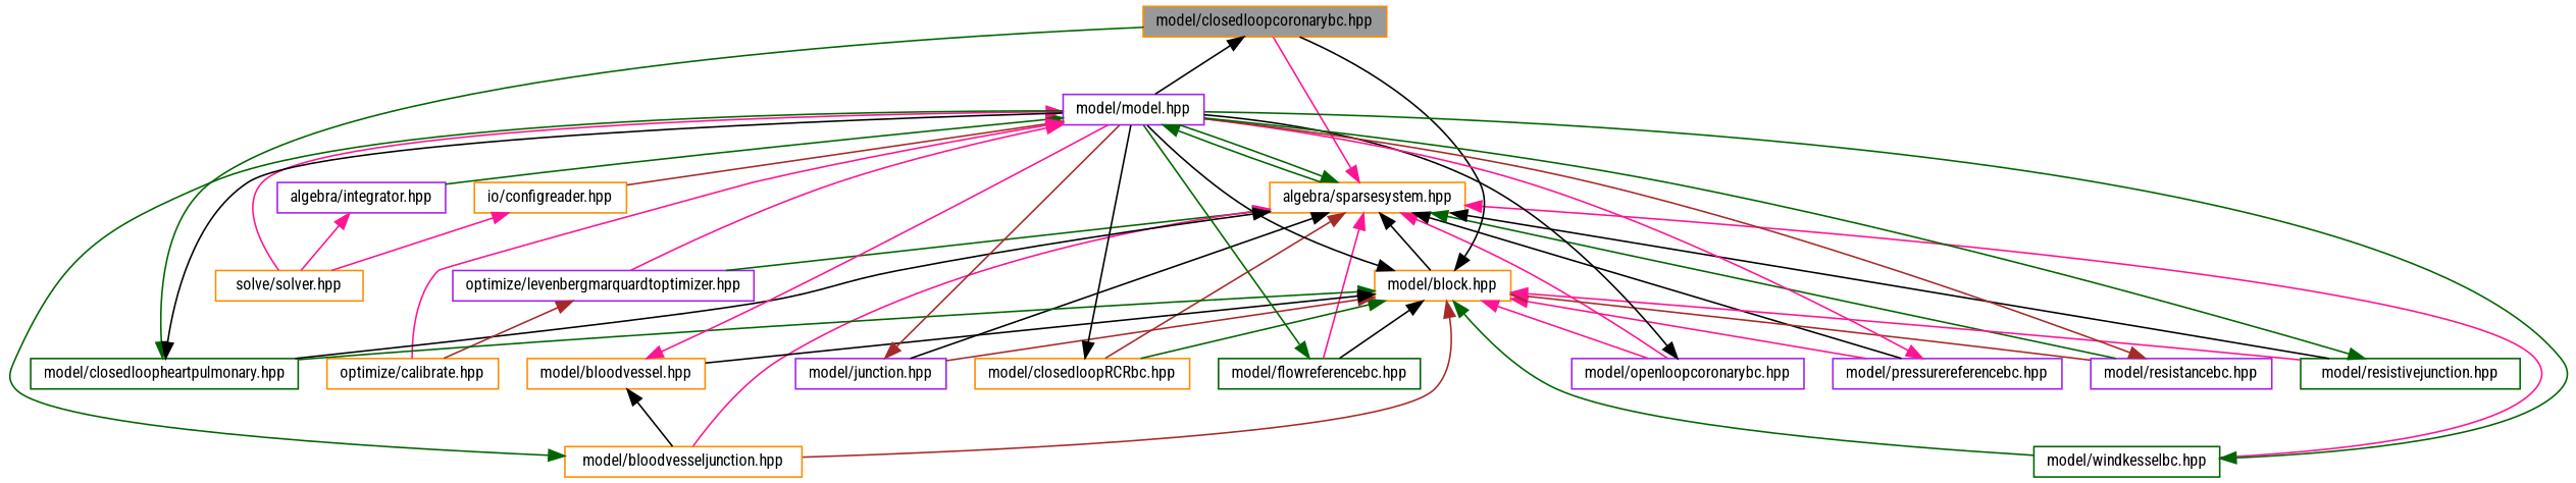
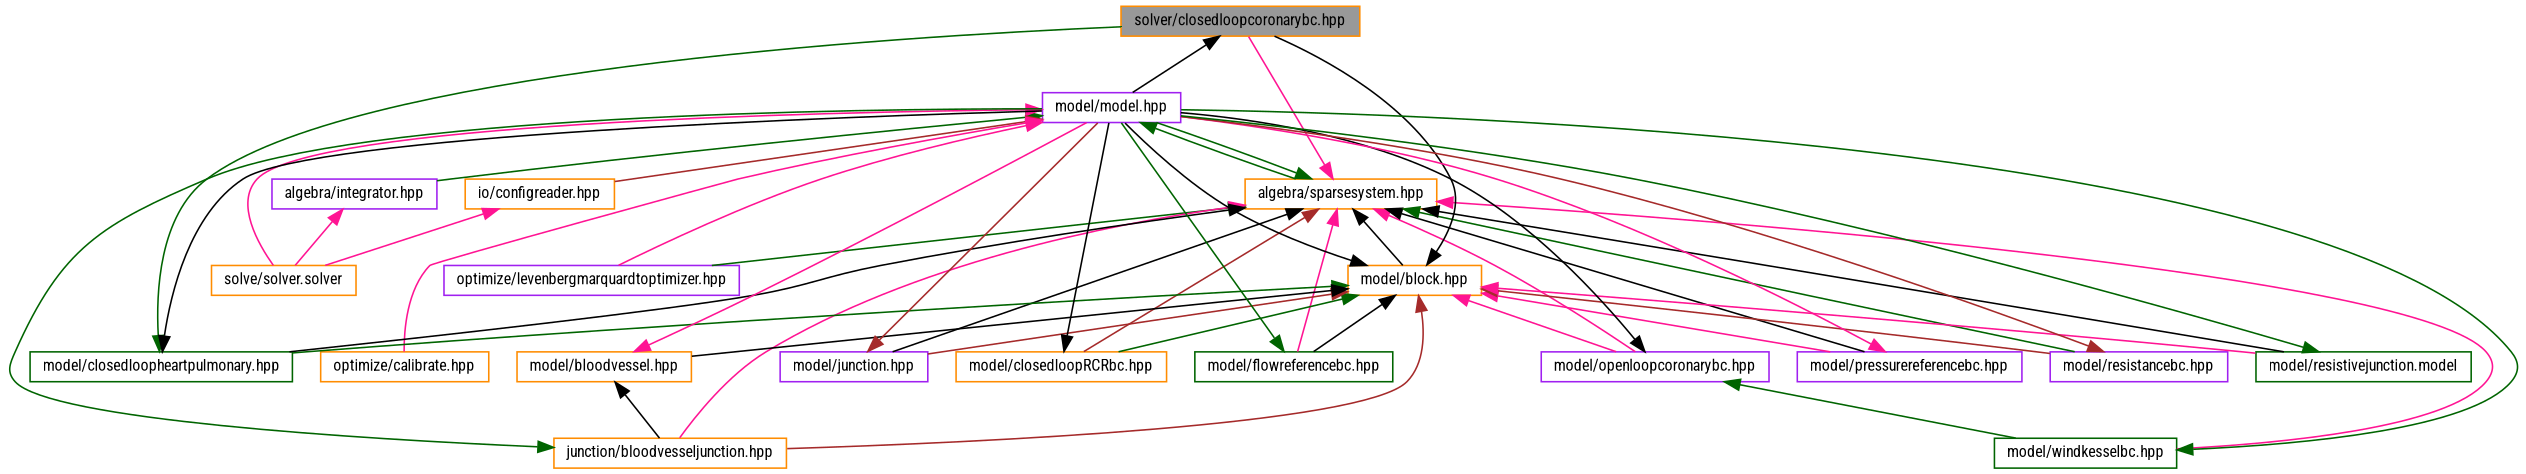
  digraph {
    fontname="Roboto Condensed"
    node [color=darkorange fillcolor=white fontname="Roboto Condensed" fontsize=10 shape=box style=filled]
    edge [color=deeppink dir=back fontname="Roboto Condensed" fontsize=10 labelfontname=Helvetica labelfontsize=10 style=solid]
-   n1 [fillcolor=grey60 fontcolor=black height=0.2 label="model/closedloopcoronarybc.hpp" width=0.4]
+   n1 [fillcolor=grey60 fontcolor=black height=0.2 label="solver/closedloopcoronarybc.hpp" width=0.4]
    n2 [color=purple height=0.2 label="model/model.hpp" width=0.4]
    n3 [color=purple height=0.2 label="algebra/integrator.hpp" width=0.4]
-   n4 [height=0.2 label="solve/solver.hpp" width=0.4]
+   n4 [height=0.2 label="solve/solver.solver" width=0.4]
    n5 [height=0.2 label="algebra/sparsesystem.hpp" width=0.4]
    n6 [height=0.2 label="io/configreader.hpp" width=0.4]
    n7 [height=0.2 label="optimize/calibrate.hpp" width=0.4]
    n8 [color=purple height=0.2 label="optimize/levenbergmarquardtoptimizer.hpp" width=0.4]
    n9 [height=0.2 label="model/block.hpp" width=0.4]
-   n10 [height=0.2 label="model/bloodvesseljunction.hpp" width=0.4]
+   n10 [height=0.2 label="junction/bloodvesseljunction.hpp" width=0.4]
    n11 [height=0.2 label="model/closedloopRCRbc.hpp" width=0.4]
    n12 [color=darkgreen height=0.2 label="model/closedloopheartpulmonary.hpp" width=0.4]
    n13 [color=darkgreen height=0.2 label="model/flowreferencebc.hpp" width=0.4]
    n14 [color=purple height=0.2 label="model/junction.hpp" width=0.4]
    n15 [color=purple height=0.2 label="model/openloopcoronarybc.hpp" width=0.4]
    n16 [color=purple height=0.2 label="model/pressurereferencebc.hpp" width=0.4]
    n17 [color=purple height=0.2 label="model/resistancebc.hpp" width=0.4]
-   n18 [color=darkgreen height=0.2 label="model/resistivejunction.hpp" width=0.4]
+   n18 [color=darkgreen height=0.2 label="model/resistivejunction.model" width=0.4]
    n19 [color=darkgreen height=0.2 label="model/windkesselbc.hpp" width=0.4]
    n20 [height=0.2 label="model/bloodvessel.hpp" width=0.4]
    n1 -> n2 [color=black]
    n2 -> n3 [color=darkgreen]
    n2 -> n4
    n2 -> n5 [color=darkgreen]
    n2 -> n6 [color=brown]
    n2 -> n7
    n2 -> n8
    n3 -> n4
    n5 -> n1
    n5 -> n2 [color=darkgreen]
    n5 -> n8 [color=darkgreen]
    n5 -> n9 [color=black]
    n5 -> n10
    n5 -> n11 [color=brown]
    n5 -> n12 [color=black]
    n5 -> n13
    n5 -> n14 [color=black]
    n5 -> n15
    n5 -> n16 [color=black]
    n5 -> n17 [color=darkgreen]
    n5 -> n18 [color=black]
    n5 -> n19
    n6 -> n4
-   n8 -> n7 [color=brown]
    n9 -> n1 [color=black]
    n9 -> n2 [color=black]
    n9 -> n10 [color=brown]
    n9 -> n11 [color=darkgreen]
    n9 -> n12 [color=darkgreen]
    n9 -> n13 [color=black]
    n9 -> n14 [color=brown]
    n9 -> n15
    n9 -> n16
    n9 -> n17 [color=brown]
    n9 -> n18
-   n9 -> n19 [color=darkgreen]
+   n15 -> n19 [color=darkgreen]
    n9 -> n20 [color=black]
    n10 -> n2 [color=darkgreen]
    n11 -> n2 [color=black]
    n12 -> n1 [color=darkgreen]
    n12 -> n2 [color=black]
    n13 -> n2 [color=darkgreen]
    n14 -> n2 [color=brown]
    n15 -> n2 [color=black]
    n16 -> n2
    n17 -> n2 [color=brown]
    n18 -> n2 [color=darkgreen]
    n19 -> n2 [color=darkgreen]
    n20 -> n2
    n20 -> n10 [color=black]
  }
